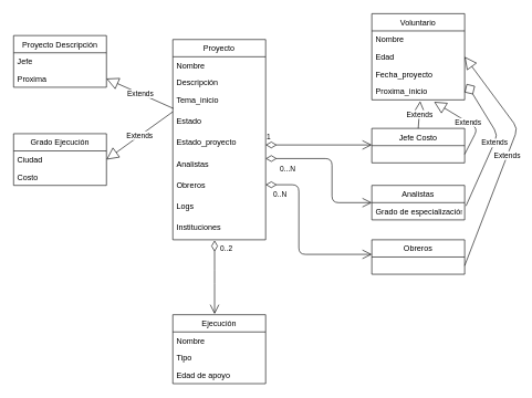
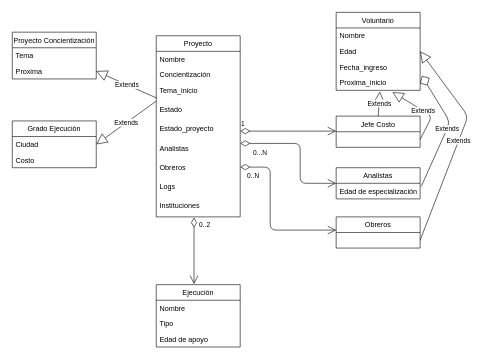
  <mxCell id="0" />
  <mxCell id="1" parent="0" />
  <mxCell id="2" value="Proyecto" style="swimlane;fontStyle=0;childLayout=stackLayout;horizontal=1;startSize=26;fillColor=none;horizontalStack=0;resizeParent=1;resizeParentMax=0;resizeLast=0;collapsible=1;marginBottom=0;" vertex="1" parent="1"><mxGeometry x="260" y="59" width="140" height="302" as="geometry" /></mxCell>
  <mxCell id="3" value="Nombre" style="text;strokeColor=none;fillColor=none;align=left;verticalAlign=top;spacingLeft=4;spacingRight=4;overflow=hidden;rotatable=0;points=[[0,0.5],[1,0.5]];portConstraint=eastwest;" vertex="1" parent="2"><mxGeometry y="26" width="140" height="26" as="geometry" /></mxCell>
- <mxCell id="4" value="Descripción" style="text;strokeColor=none;fillColor=none;align=left;verticalAlign=top;spacingLeft=4;spacingRight=4;overflow=hidden;rotatable=0;points=[[0,0.5],[1,0.5]];portConstraint=eastwest;" vertex="1" parent="2"><mxGeometry y="52" width="140" height="26" as="geometry" /></mxCell>
+ <mxCell id="4" value="Concientización" style="text;strokeColor=none;fillColor=none;align=left;verticalAlign=top;spacingLeft=4;spacingRight=4;overflow=hidden;rotatable=0;points=[[0,0.5],[1,0.5]];portConstraint=eastwest;" vertex="1" parent="2"><mxGeometry y="52" width="140" height="26" as="geometry" /></mxCell>
  <mxCell id="5" value="Tema_inicio" style="text;strokeColor=none;fillColor=none;align=left;verticalAlign=top;spacingLeft=4;spacingRight=4;overflow=hidden;rotatable=0;points=[[0,0.5],[1,0.5]];portConstraint=eastwest;" vertex="1" parent="2"><mxGeometry y="78" width="140" height="32" as="geometry" /></mxCell>
  <mxCell id="6" value="Estado" style="text;strokeColor=none;fillColor=none;align=left;verticalAlign=top;spacingLeft=4;spacingRight=4;overflow=hidden;rotatable=0;points=[[0,0.5],[1,0.5]];portConstraint=eastwest;" vertex="1" parent="2"><mxGeometry y="110" width="140" height="32" as="geometry" /></mxCell>
  <mxCell id="7" value="Estado_proyecto" style="text;strokeColor=none;fillColor=none;align=left;verticalAlign=top;spacingLeft=4;spacingRight=4;overflow=hidden;rotatable=0;points=[[0,0.5],[1,0.5]];portConstraint=eastwest;" vertex="1" parent="2"><mxGeometry y="142" width="140" height="32" as="geometry" /></mxCell>
  <mxCell id="8" value="Analistas" style="text;strokeColor=none;fillColor=none;align=left;verticalAlign=top;spacingLeft=4;spacingRight=4;overflow=hidden;rotatable=0;points=[[0,0.5],[1,0.5]];portConstraint=eastwest;" vertex="1" parent="2"><mxGeometry y="174" width="140" height="32" as="geometry" /></mxCell>
  <mxCell id="9" value="Obreros" style="text;strokeColor=none;fillColor=none;align=left;verticalAlign=top;spacingLeft=4;spacingRight=4;overflow=hidden;rotatable=0;points=[[0,0.5],[1,0.5]];portConstraint=eastwest;" vertex="1" parent="2"><mxGeometry y="206" width="140" height="32" as="geometry" /></mxCell>
  <mxCell id="10" value="Logs" style="text;strokeColor=none;fillColor=none;align=left;verticalAlign=top;spacingLeft=4;spacingRight=4;overflow=hidden;rotatable=0;points=[[0,0.5],[1,0.5]];portConstraint=eastwest;" vertex="1" parent="2"><mxGeometry y="238" width="140" height="32" as="geometry" /></mxCell>
  <mxCell id="11" value="Instituciones" style="text;strokeColor=none;fillColor=none;align=left;verticalAlign=top;spacingLeft=4;spacingRight=4;overflow=hidden;rotatable=0;points=[[0,0.5],[1,0.5]];portConstraint=eastwest;" vertex="1" parent="2"><mxGeometry y="270" width="140" height="32" as="geometry" /></mxCell>
- <mxCell id="12" value="Proyecto Descripción" style="swimlane;fontStyle=0;childLayout=stackLayout;horizontal=1;startSize=26;fillColor=none;horizontalStack=0;resizeParent=1;resizeParentMax=0;resizeLast=0;collapsible=1;marginBottom=0;" vertex="1" parent="1"><mxGeometry x="20" y="53" width="140" height="78" as="geometry" /></mxCell>
- <mxCell id="13" value="Jefe" style="text;strokeColor=none;fillColor=none;align=left;verticalAlign=top;spacingLeft=4;spacingRight=4;overflow=hidden;rotatable=0;points=[[0,0.5],[1,0.5]];portConstraint=eastwest;" vertex="1" parent="12"><mxGeometry y="26" width="140" height="26" as="geometry" /></mxCell>
+ <mxCell id="12" value="Proyecto Concientización" style="swimlane;fontStyle=0;childLayout=stackLayout;horizontal=1;startSize=26;fillColor=none;horizontalStack=0;resizeParent=1;resizeParentMax=0;resizeLast=0;collapsible=1;marginBottom=0;" vertex="1" parent="1"><mxGeometry x="20" y="53" width="140" height="78" as="geometry" /></mxCell>
+ <mxCell id="13" value="Tema" style="text;strokeColor=none;fillColor=none;align=left;verticalAlign=top;spacingLeft=4;spacingRight=4;overflow=hidden;rotatable=0;points=[[0,0.5],[1,0.5]];portConstraint=eastwest;" vertex="1" parent="12"><mxGeometry y="26" width="140" height="26" as="geometry" /></mxCell>
  <mxCell id="14" value="Proxima" style="text;strokeColor=none;fillColor=none;align=left;verticalAlign=top;spacingLeft=4;spacingRight=4;overflow=hidden;rotatable=0;points=[[0,0.5],[1,0.5]];portConstraint=eastwest;" vertex="1" parent="12"><mxGeometry y="52" width="140" height="26" as="geometry" /></mxCell>
  <mxCell id="15" value="Extends" style="endArrow=block;endSize=16;endFill=0;html=1;exitX=0.007;exitY=0.813;exitDx=0;exitDy=0;exitPerimeter=0;" edge="1" parent="12" source="5"><mxGeometry width="160" relative="1" as="geometry"><mxPoint x="270" y="64.5" as="sourcePoint" /><mxPoint x="140" y="65" as="targetPoint" /><Array as="points" /></mxGeometry></mxCell>
  <mxCell id="16" value="Extends" style="endArrow=block;endSize=16;endFill=0;html=1;entryX=1;entryY=0.5;entryDx=0;entryDy=0;" edge="1" parent="12" target="18"><mxGeometry width="160" relative="1" as="geometry"><mxPoint x="240" y="115" as="sourcePoint" /><mxPoint x="170" y="115" as="targetPoint" /><Array as="points" /></mxGeometry></mxCell>
  <mxCell id="17" value="Grado Ejecución" style="swimlane;fontStyle=0;childLayout=stackLayout;horizontal=1;startSize=26;fillColor=none;horizontalStack=0;resizeParent=1;resizeParentMax=0;resizeLast=0;collapsible=1;marginBottom=0;" vertex="1" parent="1"><mxGeometry x="20" y="201" width="140" height="78" as="geometry" /></mxCell>
  <mxCell id="18" value="Ciudad" style="text;strokeColor=none;fillColor=none;align=left;verticalAlign=top;spacingLeft=4;spacingRight=4;overflow=hidden;rotatable=0;points=[[0,0.5],[1,0.5]];portConstraint=eastwest;" vertex="1" parent="17"><mxGeometry y="26" width="140" height="26" as="geometry" /></mxCell>
  <mxCell id="19" value="Costo" style="text;strokeColor=none;fillColor=none;align=left;verticalAlign=top;spacingLeft=4;spacingRight=4;overflow=hidden;rotatable=0;points=[[0,0.5],[1,0.5]];portConstraint=eastwest;" vertex="1" parent="17"><mxGeometry y="52" width="140" height="26" as="geometry" /></mxCell>
  <mxCell id="20" value="Ejecución" style="swimlane;fontStyle=0;childLayout=stackLayout;horizontal=1;startSize=26;fillColor=none;horizontalStack=0;resizeParent=1;resizeParentMax=0;resizeLast=0;collapsible=1;marginBottom=0;" vertex="1" parent="1"><mxGeometry x="260" y="474" width="140" height="104" as="geometry" /></mxCell>
  <mxCell id="21" value="Nombre" style="text;strokeColor=none;fillColor=none;align=left;verticalAlign=top;spacingLeft=4;spacingRight=4;overflow=hidden;rotatable=0;points=[[0,0.5],[1,0.5]];portConstraint=eastwest;" vertex="1" parent="20"><mxGeometry y="26" width="140" height="26" as="geometry" /></mxCell>
  <mxCell id="22" value="Tipo" style="text;strokeColor=none;fillColor=none;align=left;verticalAlign=top;spacingLeft=4;spacingRight=4;overflow=hidden;rotatable=0;points=[[0,0.5],[1,0.5]];portConstraint=eastwest;" vertex="1" parent="20"><mxGeometry y="52" width="140" height="26" as="geometry" /></mxCell>
  <mxCell id="23" value="Edad de apoyo" style="text;strokeColor=none;fillColor=none;align=left;verticalAlign=top;spacingLeft=4;spacingRight=4;overflow=hidden;rotatable=0;points=[[0,0.5],[1,0.5]];portConstraint=eastwest;" vertex="1" parent="20"><mxGeometry y="78" width="140" height="26" as="geometry" /></mxCell>
  <mxCell id="24" value="0..2" style="endArrow=open;html=1;endSize=12;startArrow=diamondThin;startSize=14;startFill=0;edgeStyle=orthogonalEdgeStyle;align=left;verticalAlign=bottom;exitX=0.45;exitY=1.031;exitDx=0;exitDy=0;exitPerimeter=0;" edge="1" parent="1" source="11"><mxGeometry x="-0.622" y="7" relative="1" as="geometry"><mxPoint x="250" y="413" as="sourcePoint" /><mxPoint x="323" y="473" as="targetPoint" /><mxPoint as="offset" /></mxGeometry></mxCell>
  <mxCell id="25" value="Obreros" style="swimlane;fontStyle=0;childLayout=stackLayout;horizontal=1;startSize=26;fillColor=none;horizontalStack=0;resizeParent=1;resizeParentMax=0;resizeLast=0;collapsible=1;marginBottom=0;" vertex="1" parent="1"><mxGeometry x="560" y="361" width="140" height="52" as="geometry" /></mxCell>
  <mxCell id="26" value="Analistas" style="swimlane;fontStyle=0;childLayout=stackLayout;horizontal=1;startSize=26;fillColor=none;horizontalStack=0;resizeParent=1;resizeParentMax=0;resizeLast=0;collapsible=1;marginBottom=0;" vertex="1" parent="1"><mxGeometry x="560" y="279" width="140" height="52" as="geometry" /></mxCell>
- <mxCell id="27" value="Grado de especialización" style="text;strokeColor=none;fillColor=none;align=left;verticalAlign=top;spacingLeft=4;spacingRight=4;overflow=hidden;rotatable=0;points=[[0,0.5],[1,0.5]];portConstraint=eastwest;" vertex="1" parent="26"><mxGeometry y="26" width="140" height="26" as="geometry" /></mxCell>
+ <mxCell id="27" value="Edad de especialización" style="text;strokeColor=none;fillColor=none;align=left;verticalAlign=top;spacingLeft=4;spacingRight=4;overflow=hidden;rotatable=0;points=[[0,0.5],[1,0.5]];portConstraint=eastwest;" vertex="1" parent="26"><mxGeometry y="26" width="140" height="26" as="geometry" /></mxCell>
  <mxCell id="28" value="Jefe Costo" style="swimlane;fontStyle=0;childLayout=stackLayout;horizontal=1;startSize=26;fillColor=none;horizontalStack=0;resizeParent=1;resizeParentMax=0;resizeLast=0;collapsible=1;marginBottom=0;" vertex="1" parent="1"><mxGeometry x="560" y="193" width="140" height="52" as="geometry" /></mxCell>
  <mxCell id="29" value="Voluntario" style="swimlane;fontStyle=0;childLayout=stackLayout;horizontal=1;startSize=26;fillColor=none;horizontalStack=0;resizeParent=1;resizeParentMax=0;resizeLast=0;collapsible=1;marginBottom=0;" vertex="1" parent="1"><mxGeometry x="560" y="20" width="140" height="130" as="geometry" /></mxCell>
  <mxCell id="30" value="Nombre " style="text;strokeColor=none;fillColor=none;align=left;verticalAlign=top;spacingLeft=4;spacingRight=4;overflow=hidden;rotatable=0;points=[[0,0.5],[1,0.5]];portConstraint=eastwest;" vertex="1" parent="29"><mxGeometry y="26" width="140" height="26" as="geometry" /></mxCell>
  <mxCell id="31" value="Edad" style="text;strokeColor=none;fillColor=none;align=left;verticalAlign=top;spacingLeft=4;spacingRight=4;overflow=hidden;rotatable=0;points=[[0,0.5],[1,0.5]];portConstraint=eastwest;" vertex="1" parent="29"><mxGeometry y="52" width="140" height="26" as="geometry" /></mxCell>
- <mxCell id="32" value="Fecha_proyecto" style="text;strokeColor=none;fillColor=none;align=left;verticalAlign=top;spacingLeft=4;spacingRight=4;overflow=hidden;rotatable=0;points=[[0,0.5],[1,0.5]];portConstraint=eastwest;" vertex="1" parent="29"><mxGeometry y="78" width="140" height="26" as="geometry" /></mxCell>
+ <mxCell id="32" value="Fecha_ingreso" style="text;strokeColor=none;fillColor=none;align=left;verticalAlign=top;spacingLeft=4;spacingRight=4;overflow=hidden;rotatable=0;points=[[0,0.5],[1,0.5]];portConstraint=eastwest;" vertex="1" parent="29"><mxGeometry y="78" width="140" height="26" as="geometry" /></mxCell>
  <mxCell id="33" value="Proxima_inicio" style="text;strokeColor=none;fillColor=none;align=left;verticalAlign=top;spacingLeft=4;spacingRight=4;overflow=hidden;rotatable=0;points=[[0,0.5],[1,0.5]];portConstraint=eastwest;" vertex="1" parent="29"><mxGeometry y="104" width="140" height="26" as="geometry" /></mxCell>
  <mxCell id="34" value="1" style="endArrow=open;html=1;endSize=12;startArrow=diamondThin;startSize=14;startFill=0;edgeStyle=orthogonalEdgeStyle;align=left;verticalAlign=bottom;" edge="1" parent="1"><mxGeometry x="-1" y="3" relative="1" as="geometry"><mxPoint x="400" y="218" as="sourcePoint" /><mxPoint x="560" y="218" as="targetPoint" /></mxGeometry></mxCell>
  <mxCell id="35" value="0...N" style="endArrow=open;html=1;endSize=12;startArrow=diamondThin;startSize=14;startFill=0;edgeStyle=orthogonalEdgeStyle;align=left;verticalAlign=bottom;entryX=0;entryY=0;entryDx=0;entryDy=0;entryPerimeter=0;" edge="1" parent="1" target="27"><mxGeometry x="0.097" y="-80" relative="1" as="geometry"><mxPoint x="400" y="238.5" as="sourcePoint" /><mxPoint x="560" y="369" as="targetPoint" /><Array as="points"><mxPoint x="500" y="239" /><mxPoint x="500" y="305" /></Array><mxPoint as="offset" /></mxGeometry></mxCell>
  <mxCell id="36" value="0..N" style="endArrow=open;html=1;endSize=12;startArrow=diamondThin;startSize=14;startFill=0;edgeStyle=orthogonalEdgeStyle;align=left;verticalAlign=bottom;" edge="1" parent="1"><mxGeometry x="-0.448" y="-40" relative="1" as="geometry"><mxPoint x="400" y="278" as="sourcePoint" /><mxPoint x="560" y="383" as="targetPoint" /><Array as="points"><mxPoint x="450" y="278" /><mxPoint x="450" y="383" /><mxPoint x="560" y="383" /></Array><mxPoint as="offset" /></mxGeometry></mxCell>
  <mxCell id="37" value="Extends" style="endArrow=block;endSize=16;endFill=0;html=1;entryX=0.521;entryY=1.077;entryDx=0;entryDy=0;entryPerimeter=0;exitX=0.5;exitY=0;exitDx=0;exitDy=0;" edge="1" parent="1" source="28" target="33"><mxGeometry width="160" relative="1" as="geometry"><mxPoint x="530" y="171" as="sourcePoint" /><mxPoint x="690" y="171" as="targetPoint" /></mxGeometry></mxCell>
  <mxCell id="38" value="Extends" style="endArrow=block;endSize=16;endFill=0;html=1;entryX=0.671;entryY=1.115;entryDx=0;entryDy=0;entryPerimeter=0;exitX=1;exitY=0.75;exitDx=0;exitDy=0;" edge="1" parent="1" source="28" target="33"><mxGeometry width="160" relative="1" as="geometry"><mxPoint x="700" y="258" as="sourcePoint" /><mxPoint x="642.94" y="162.002" as="targetPoint" /><Array as="points"><mxPoint x="720" y="193" /></Array></mxGeometry></mxCell>
  <mxCell id="39" value="Extends" style="endArrow=diamond;endSize=16;endFill=0;html=1;exitX=1.014;exitY=0.192;exitDx=0;exitDy=0;exitPerimeter=0;entryX=1.021;entryY=1.077;entryDx=0;entryDy=0;entryPerimeter=0;" edge="1" parent="1" source="27" target="32"><mxGeometry width="160" relative="1" as="geometry"><mxPoint x="701.96" y="371.006" as="sourcePoint" /><mxPoint x="710" y="83" as="targetPoint" /><Array as="points"><mxPoint x="750" y="203" /></Array></mxGeometry></mxCell>
  <mxCell id="40" value="Extends" style="endArrow=block;endSize=16;endFill=0;html=1;exitX=1;exitY=0.5;exitDx=0;exitDy=0;entryX=1;entryY=0.5;entryDx=0;entryDy=0;" edge="1" parent="1" target="31"><mxGeometry width="160" relative="1" as="geometry"><mxPoint x="700" y="400" as="sourcePoint" /><mxPoint x="700.94" y="284.002" as="targetPoint" /><Array as="points"><mxPoint x="780" y="193" /></Array></mxGeometry></mxCell>
